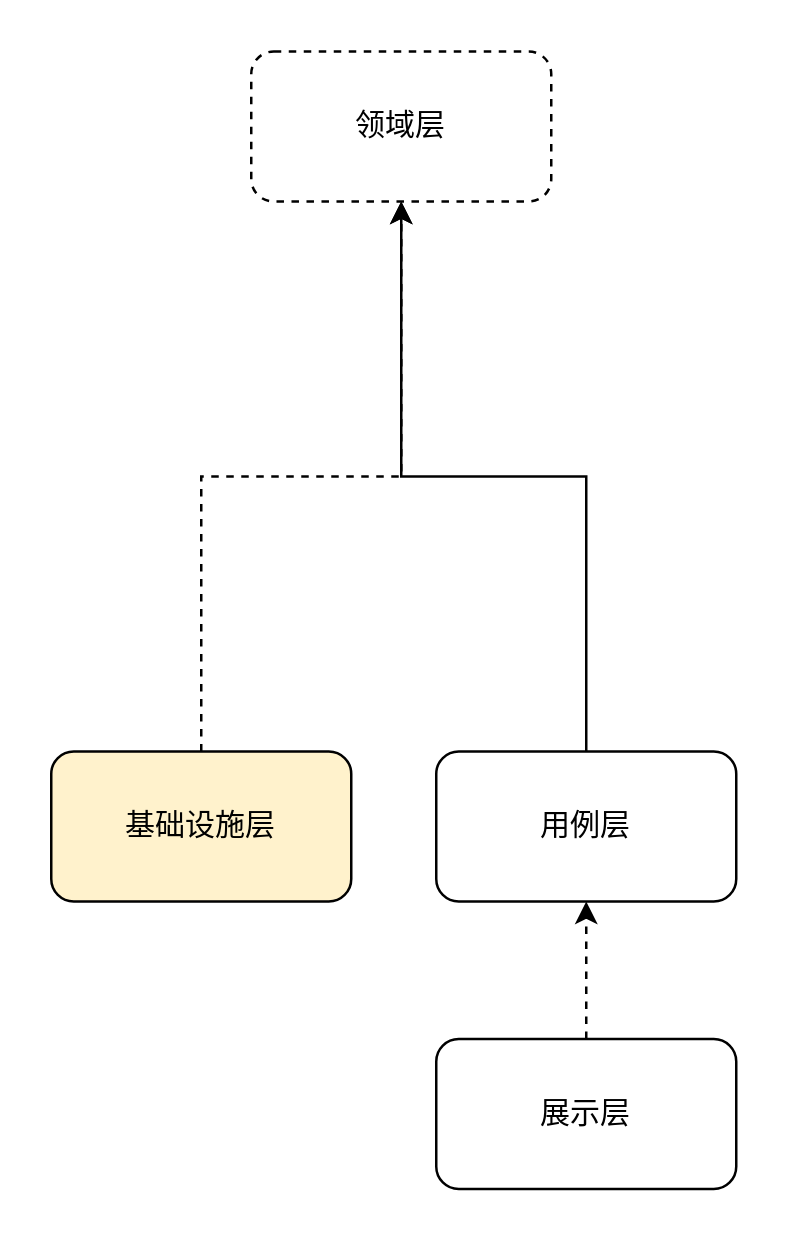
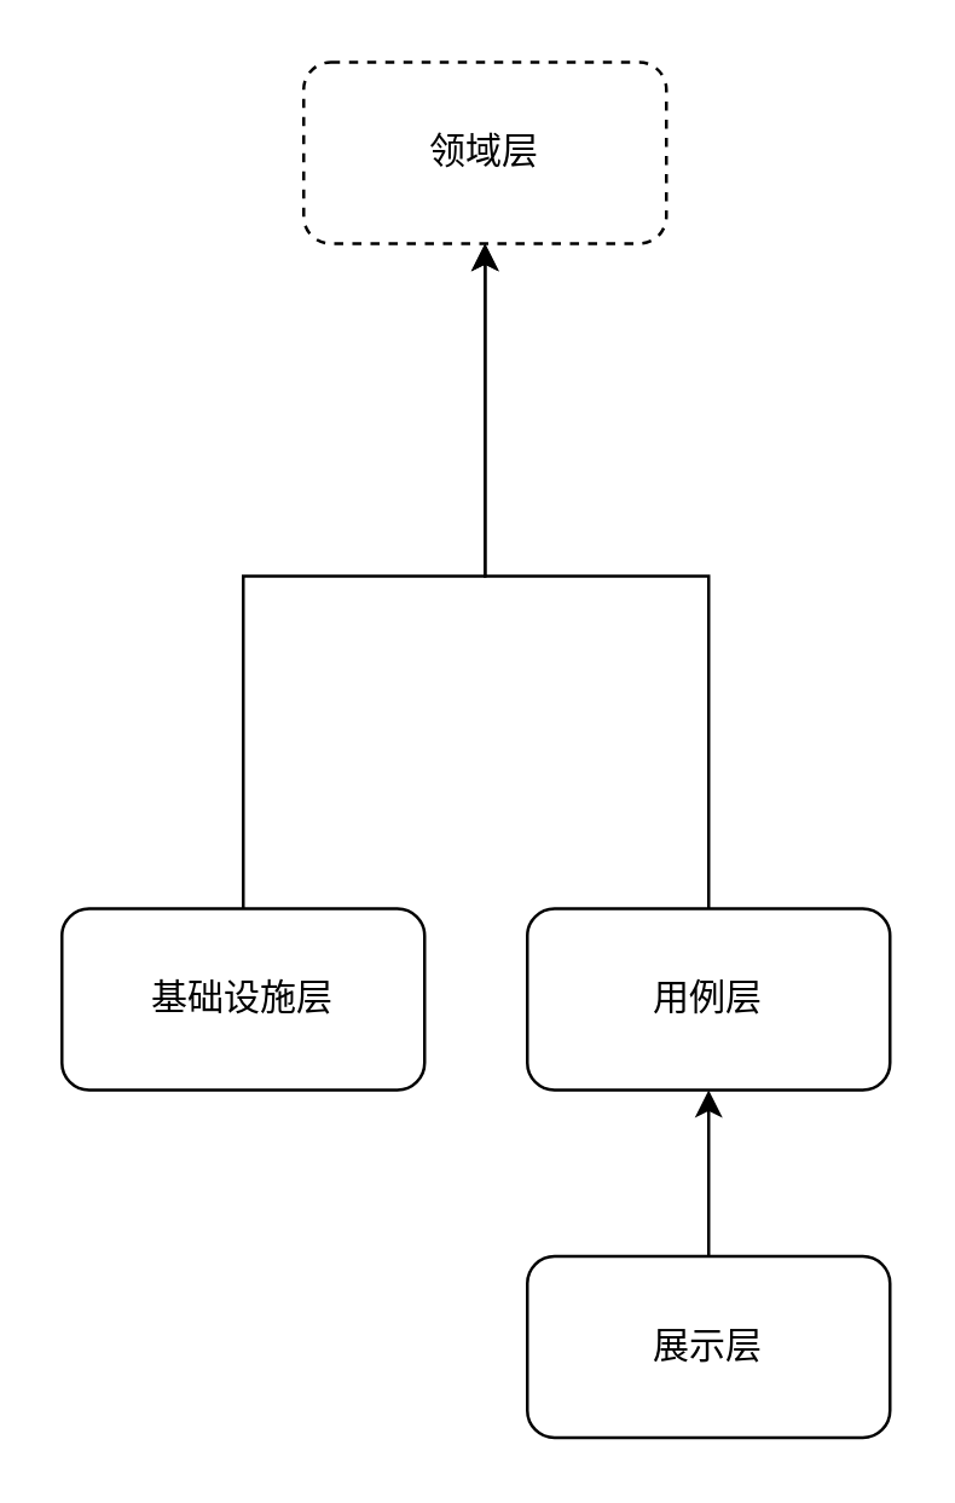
  <mxCell id="0" />
  <mxCell id="1" parent="0" />
- <mxCell id="2" style="edgeStyle=orthogonalEdgeStyle;rounded=0;orthogonalLoop=1;jettySize=auto;html=1;exitX=0.5;exitY=0;exitDx=0;exitDy=0;entryX=0.5;entryY=1;entryDx=0;entryDy=0;dashed=1;" edge="1" parent="1" source="3" target="5"><mxGeometry relative="1" as="geometry" /></mxCell>
+ <mxCell id="2" style="edgeStyle=orthogonalEdgeStyle;rounded=0;orthogonalLoop=1;jettySize=auto;html=1;exitX=0.5;exitY=0;exitDx=0;exitDy=0;entryX=0.5;entryY=1;entryDx=0;entryDy=0;" edge="1" parent="1" source="3" target="5"><mxGeometry relative="1" as="geometry" /></mxCell>
  <mxCell id="3" value="展示层" style="rounded=1;whiteSpace=wrap;html=1;" vertex="1" parent="1"><mxGeometry x="174" y="415" width="120" height="60" as="geometry" /></mxCell>
  <mxCell id="4" style="edgeStyle=orthogonalEdgeStyle;rounded=0;orthogonalLoop=1;jettySize=auto;html=1;exitX=0.5;exitY=0;exitDx=0;exitDy=0;entryX=0.5;entryY=1;entryDx=0;entryDy=0;" edge="1" parent="1" source="5" target="6"><mxGeometry relative="1" as="geometry" /></mxCell>
  <mxCell id="5" value="用例层" style="rounded=1;whiteSpace=wrap;html=1;" vertex="1" parent="1"><mxGeometry x="174" y="300" width="120" height="60" as="geometry" /></mxCell>
  <mxCell id="6" value="领域层" style="rounded=1;whiteSpace=wrap;html=1;dashed=1;" vertex="1" parent="1"><mxGeometry x="100" y="20" width="120" height="60" as="geometry" /></mxCell>
- <mxCell id="7" style="edgeStyle=orthogonalEdgeStyle;rounded=0;orthogonalLoop=1;jettySize=auto;html=1;exitX=0.5;exitY=0;exitDx=0;exitDy=0;entryX=0.5;entryY=1;entryDx=0;entryDy=0;dashed=1;" edge="1" parent="1" source="8" target="6"><mxGeometry relative="1" as="geometry" /></mxCell>
- <mxCell id="8" value="基础设施层" style="rounded=1;whiteSpace=wrap;html=1;fillColor=#fff2cc;" vertex="1" parent="1"><mxGeometry x="20" y="300" width="120" height="60" as="geometry" /></mxCell>
+ <mxCell id="7" style="edgeStyle=orthogonalEdgeStyle;rounded=0;orthogonalLoop=1;jettySize=auto;html=1;exitX=0.5;exitY=0;exitDx=0;exitDy=0;entryX=0.5;entryY=1;entryDx=0;entryDy=0;" edge="1" parent="1" source="8" target="6"><mxGeometry relative="1" as="geometry" /></mxCell>
+ <mxCell id="8" value="基础设施层" style="rounded=1;whiteSpace=wrap;html=1;" vertex="1" parent="1"><mxGeometry x="20" y="300" width="120" height="60" as="geometry" /></mxCell>
